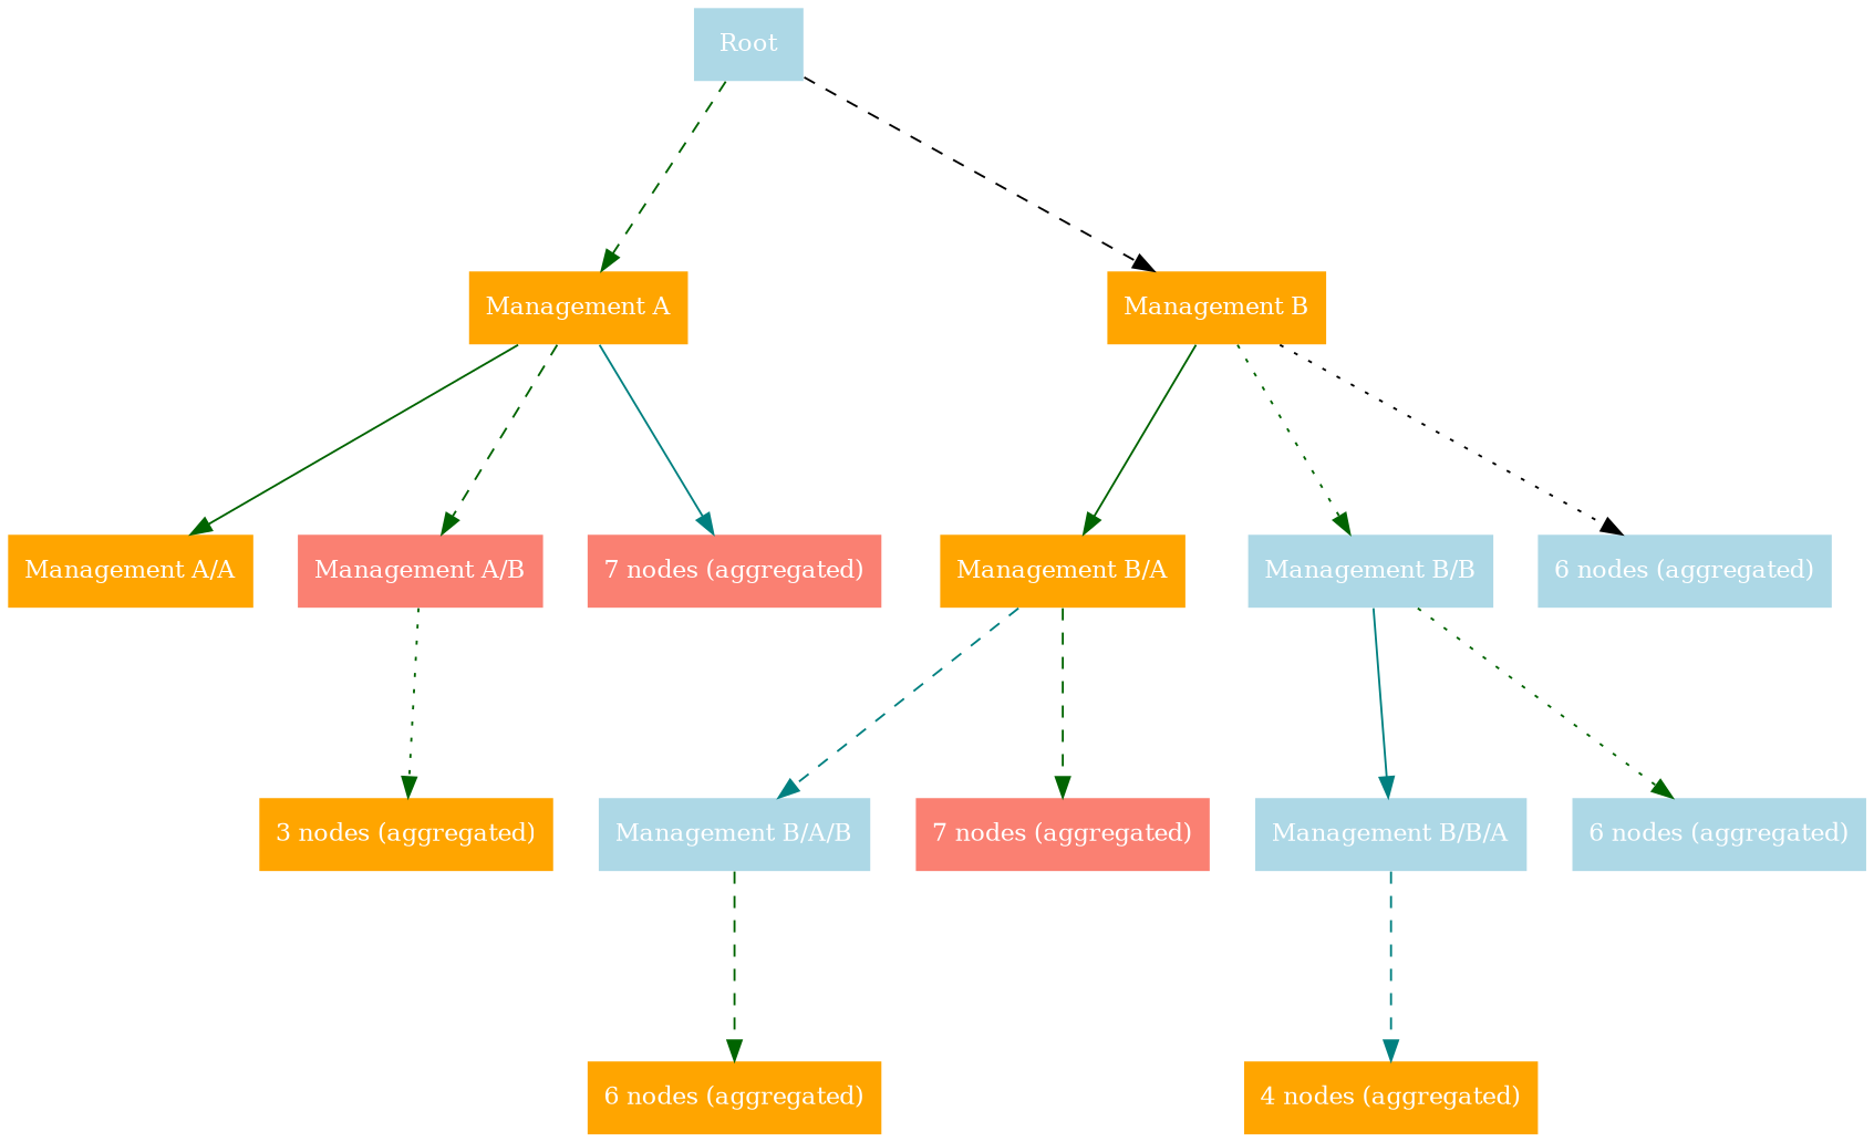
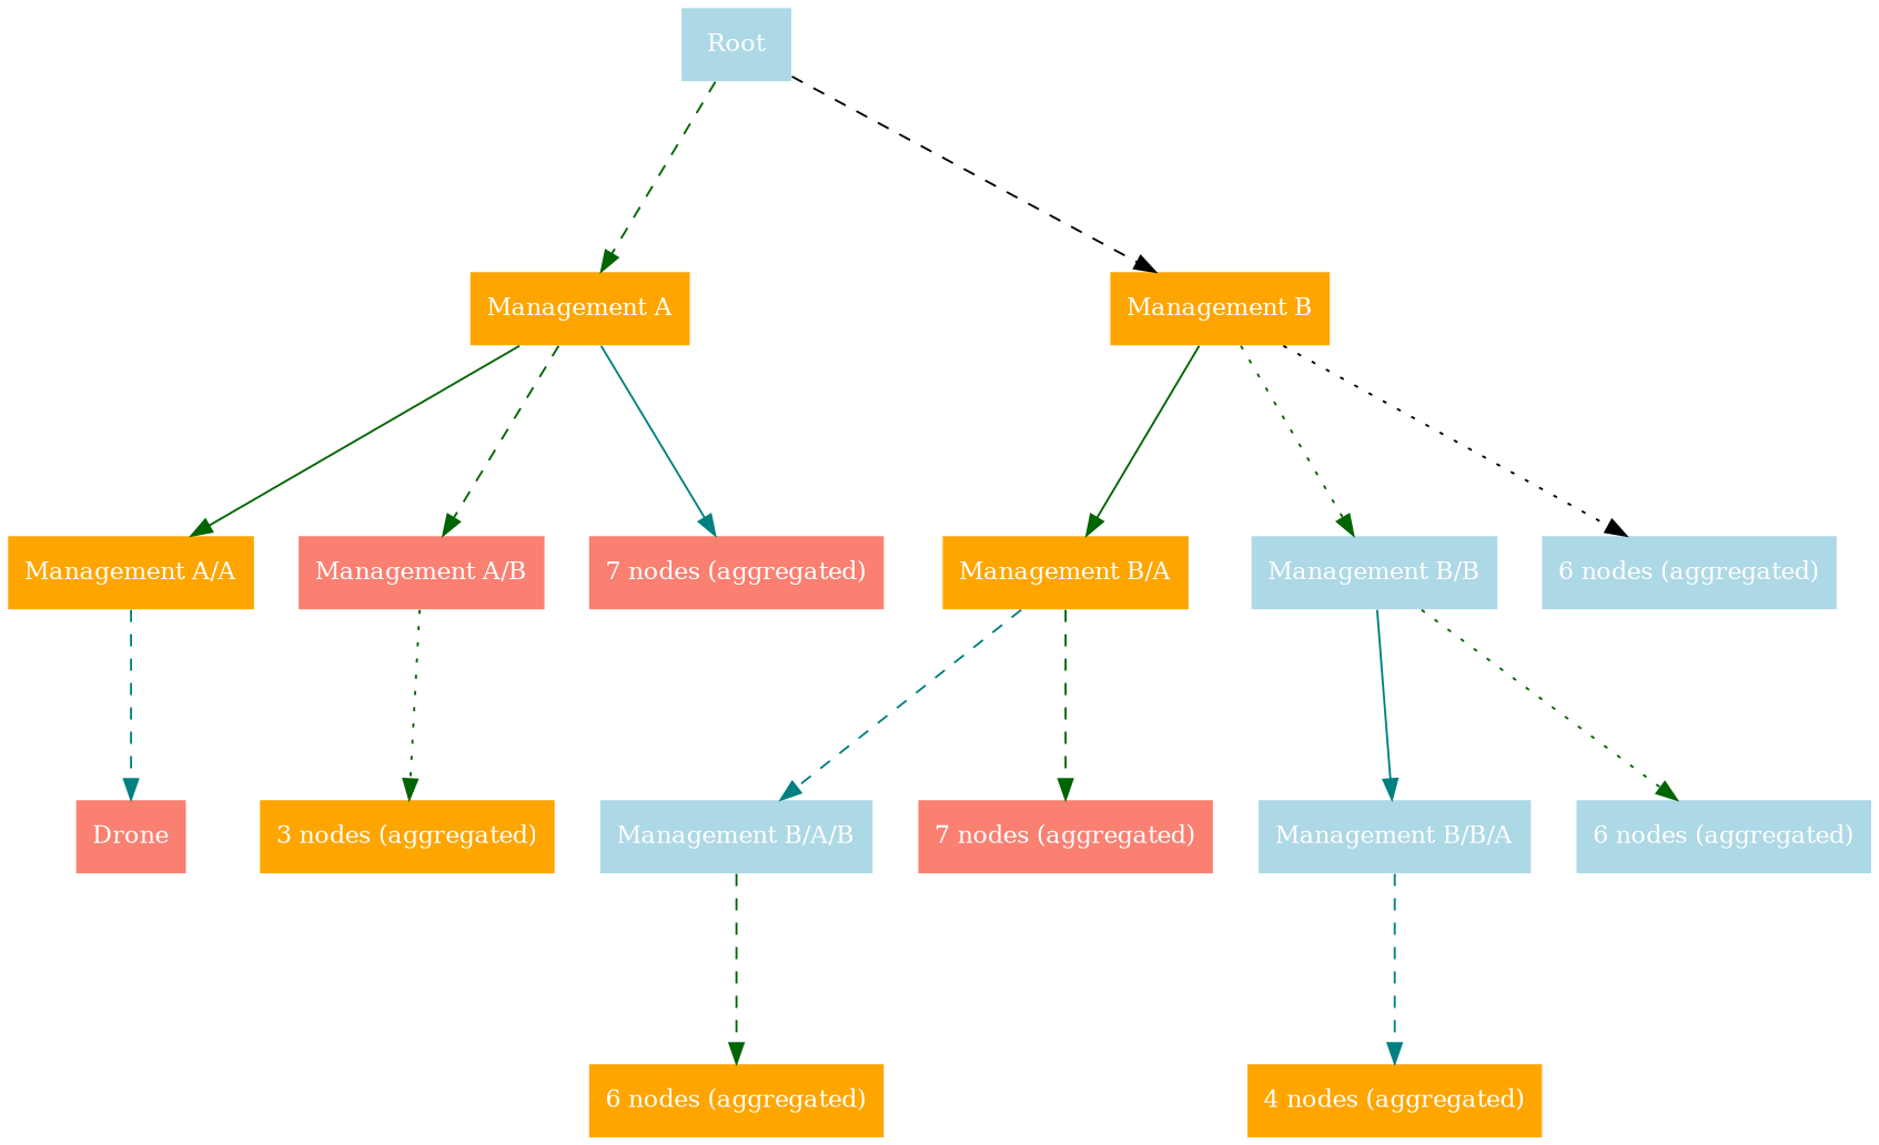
  digraph {
    fontname="DejaVu Serif"
    labelloc=t
    nodesep=0.3
    rankdir=TB
    ranksep=1.3
    splines=true
    node [color="#dddddd" fillcolor=orange fontcolor="#ffffff" fontsize=12 penwidth=1 shape=plaintext style="filled, dashed" fontname="DejaVu Serif"]
    edge [color=darkgreen fontname="DejaVu Serif" fontsize=8 style=dashed]
    n1 [label="Management A"]
    n2 [label="Management A/A"]
    n3 [fillcolor=salmon label="Management A/B"]
    n4 [fillcolor=salmon label="7 nodes (aggregated)"]
+   n5 [fillcolor=salmon label=Drone]
    n6 [label="3 nodes (aggregated)"]
    n7 [label="Management B"]
    n8 [label="Management B/A"]
    n9 [fillcolor=lightblue label="Management B/B"]
    n10 [fillcolor=lightblue label="6 nodes (aggregated)"]
    n11 [fillcolor=lightblue label="Management B/A/B"]
    n12 [fillcolor=salmon label="7 nodes (aggregated)"]
    n13 [label="6 nodes (aggregated)"]
    n14 [fillcolor=lightblue label="Management B/B/A"]
    n15 [fillcolor=lightblue label="6 nodes (aggregated)"]
    n16 [label="4 nodes (aggregated)"]
    n17 [fillcolor=lightblue label=Root]
    n1 -> n2 [style=solid]
    n1 -> n3
    n1 -> n4 [color=teal style=solid]
+   n2 -> n5 [color=teal]
    n3 -> n6 [style=dotted]
    n7 -> n8 [style=solid]
    n7 -> n9 [style=dotted]
    n7 -> n10 [color=black style=dotted]
    n8 -> n11 [color=teal]
    n8 -> n12
    n9 -> n14 [color=teal style=solid]
    n9 -> n15 [style=dotted]
    n11 -> n13
    n14 -> n16 [color=teal]
    n17 -> n1
    n17 -> n7 [color=black]
  }
